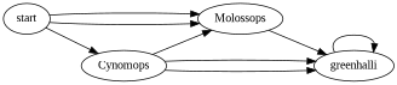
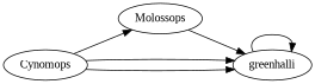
  digraph {
    fontname="Liberation Serif"
    rankdir=LR
    node [fontname="Liberation Serif"]
    edge [fontname="Liberation Serif"]
-   start
    Cynomops
    Molossops
    greenhalli
-   start -> Cynomops
-   start -> Molossops
-   start -> Molossops
    Cynomops -> Molossops
    Cynomops -> greenhalli
    Cynomops -> greenhalli
    Molossops -> greenhalli
    greenhalli -> greenhalli
  }
